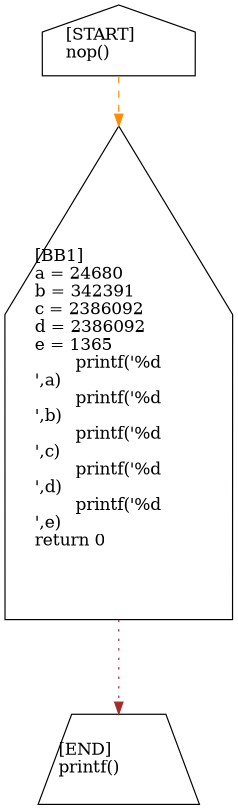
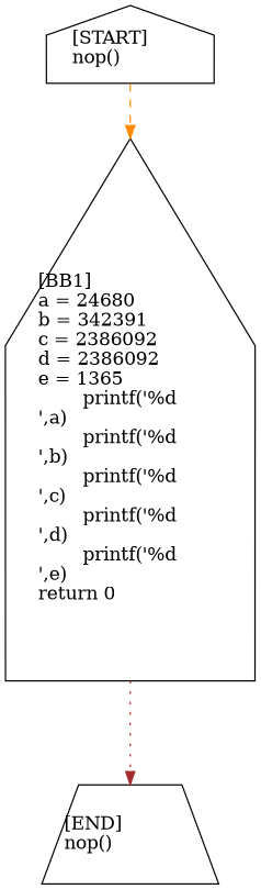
  digraph {
    node [shape=house]
-   n1 [label="[END]\lprintf()\l" shape=trapezium]
+   n1 [label="[END]\lnop()\l" shape=trapezium]
    n2 [label="[START]\lnop()\l"]
    n3 [label="[BB1]\la = 24680\lb = 342391\lc = 2386092\ld = 2386092\le = 1365\lprintf('%d\n',a)\lprintf('%d\n',b)\lprintf('%d\n',c)\lprintf('%d\n',d)\lprintf('%d\n',e)\lreturn 0\l"]
    n2 -> n3 [color=darkorange style=dashed]
    n3 -> n1 [color=brown style=dotted]
  }
